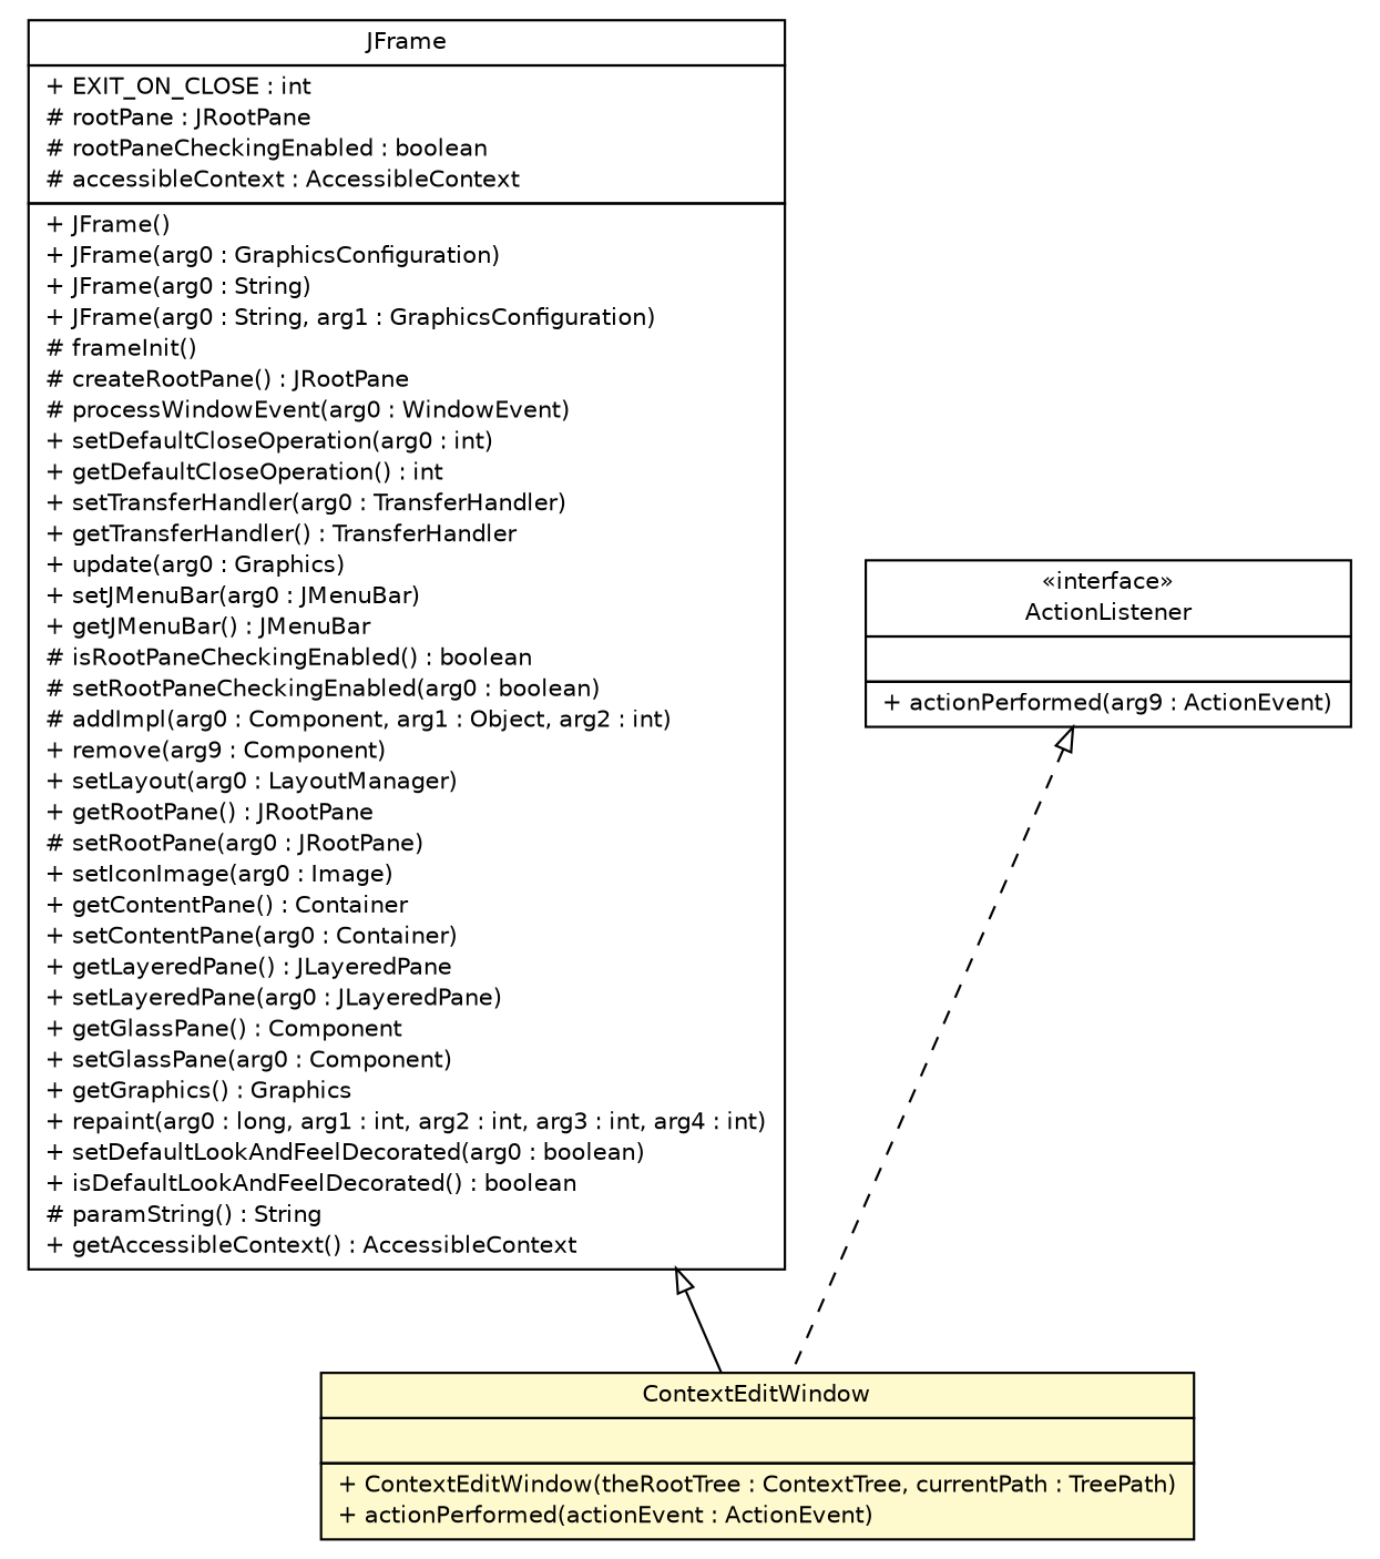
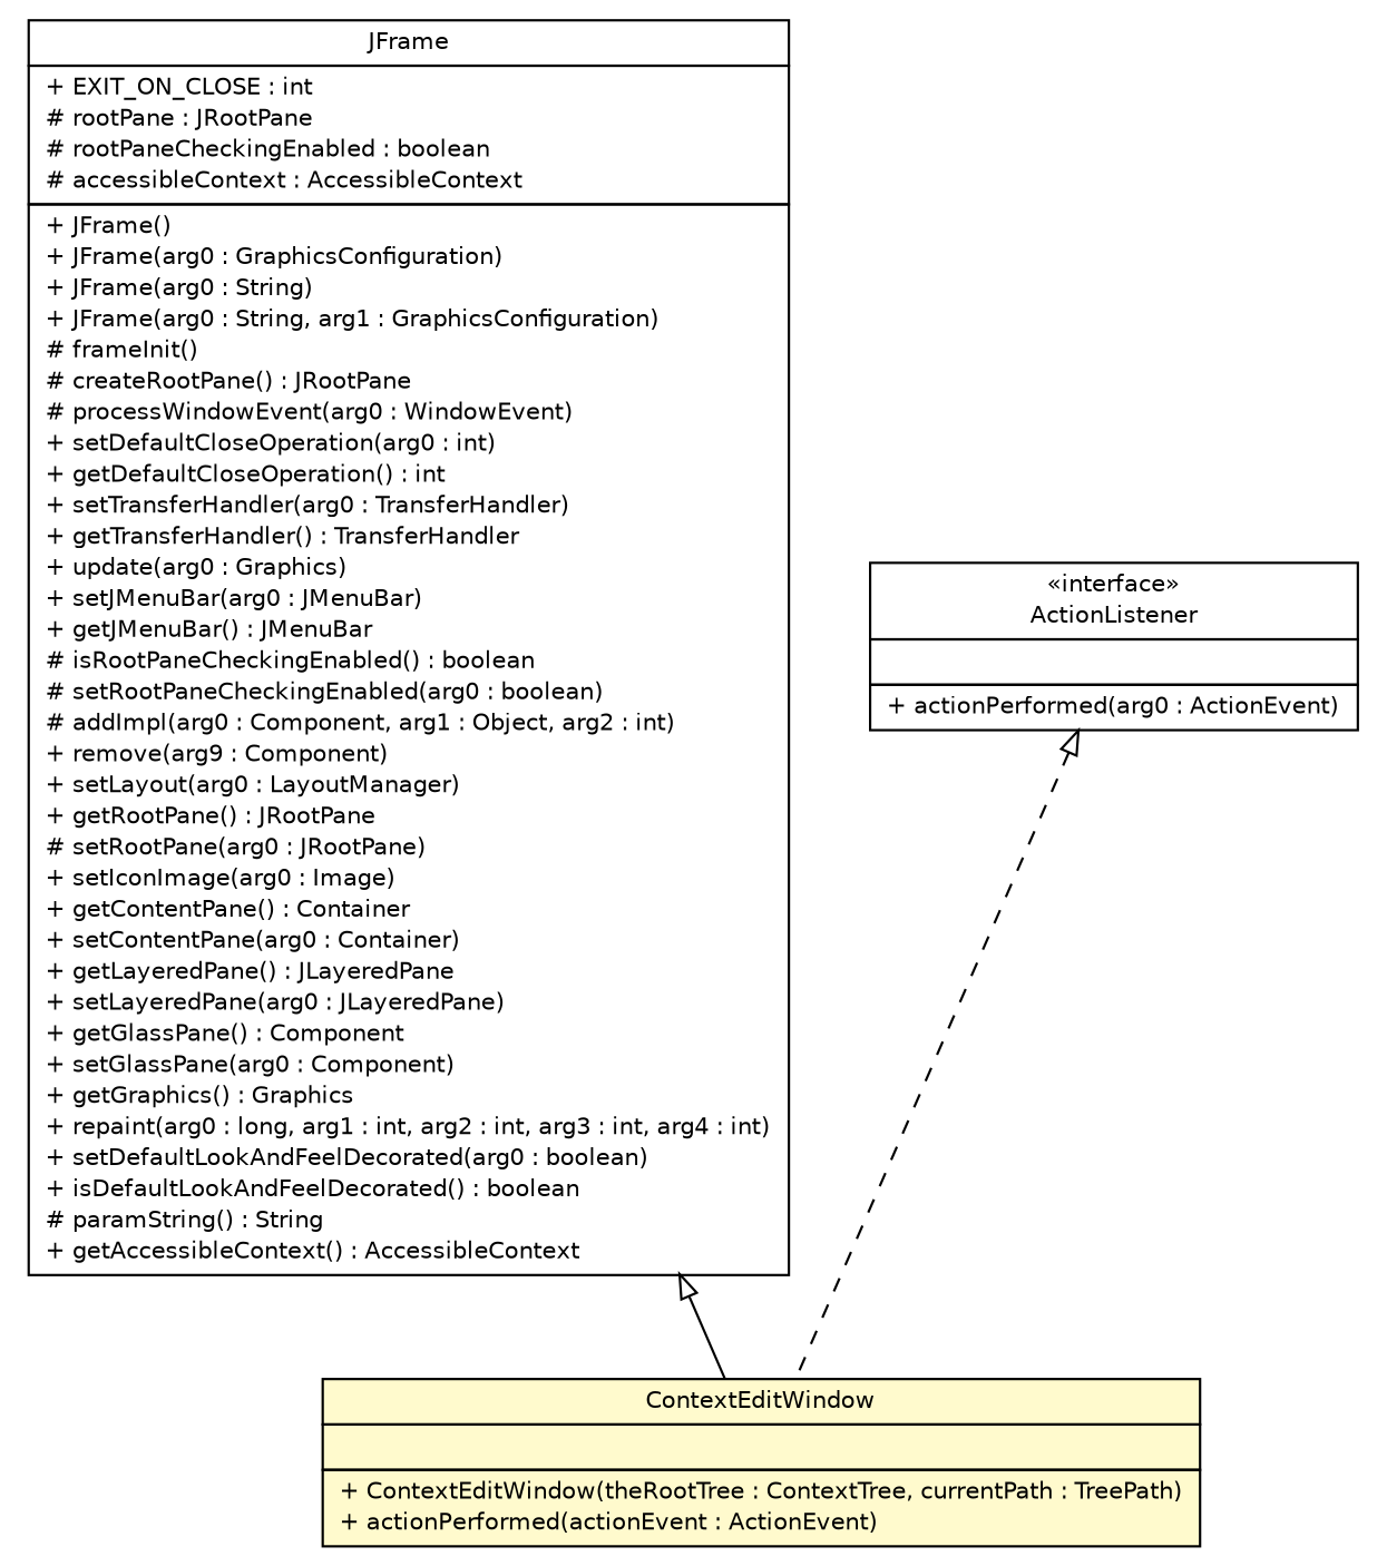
  digraph {
    nodesep=0.25
    ranksep=0.5
    node [fontcolor=black fontname=Helvetica fontsize=10.0 shape=plaintext]
    edge [arrowtail=empty dir=back fontname=Helvetica fontsize=10 headport=p labelfontname=Helvetica labelfontsize=10 tailport=p]
    n1 [label=<<table title="sorcer.core.provider.cataloger.ui.ContextEditWindow" border="0" cellborder="1" cellspacing="0" cellpadding="2" port="p" bgcolor="lemonChiffon" href="./ContextEditWindow.html"> 		<tr><td><table border="0" cellspacing="0" cellpadding="1"> <tr><td align="center" balign="center"> ContextEditWindow </td></tr> 		</table></td></tr> 		<tr><td><table border="0" cellspacing="0" cellpadding="1"> <tr><td align="left" balign="left">  </td></tr> 		</table></td></tr> 		<tr><td><table border="0" cellspacing="0" cellpadding="1"> <tr><td align="left" balign="left"> + ContextEditWindow(theRootTree : ContextTree, currentPath : TreePath) </td></tr> <tr><td align="left" balign="left"> + actionPerformed(actionEvent : ActionEvent) </td></tr> 		</table></td></tr> 		</table>>]
    n2 [label=<<table title="javax.swing.JFrame" border="0" cellborder="1" cellspacing="0" cellpadding="2" port="p" href="http://docs.oracle.com/javase/7/docs/api/javax/swing/JFrame.html"> 		<tr><td><table border="0" cellspacing="0" cellpadding="1"> <tr><td align="center" balign="center"> JFrame </td></tr> 		</table></td></tr> 		<tr><td><table border="0" cellspacing="0" cellpadding="1"> <tr><td align="left" balign="left"> + EXIT_ON_CLOSE : int </td></tr> <tr><td align="left" balign="left"> # rootPane : JRootPane </td></tr> <tr><td align="left" balign="left"> # rootPaneCheckingEnabled : boolean </td></tr> <tr><td align="left" balign="left"> # accessibleContext : AccessibleContext </td></tr> 		</table></td></tr> 		<tr><td><table border="0" cellspacing="0" cellpadding="1"> <tr><td align="left" balign="left"> + JFrame() </td></tr> <tr><td align="left" balign="left"> + JFrame(arg0 : GraphicsConfiguration) </td></tr> <tr><td align="left" balign="left"> + JFrame(arg0 : String) </td></tr> <tr><td align="left" balign="left"> + JFrame(arg0 : String, arg1 : GraphicsConfiguration) </td></tr> <tr><td align="left" balign="left"> # frameInit() </td></tr> <tr><td align="left" balign="left"> # createRootPane() : JRootPane </td></tr> <tr><td align="left" balign="left"> # processWindowEvent(arg0 : WindowEvent) </td></tr> <tr><td align="left" balign="left"> + setDefaultCloseOperation(arg0 : int) </td></tr> <tr><td align="left" balign="left"> + getDefaultCloseOperation() : int </td></tr> <tr><td align="left" balign="left"> + setTransferHandler(arg0 : TransferHandler) </td></tr> <tr><td align="left" balign="left"> + getTransferHandler() : TransferHandler </td></tr> <tr><td align="left" balign="left"> + update(arg0 : Graphics) </td></tr> <tr><td align="left" balign="left"> + setJMenuBar(arg0 : JMenuBar) </td></tr> <tr><td align="left" balign="left"> + getJMenuBar() : JMenuBar </td></tr> <tr><td align="left" balign="left"> # isRootPaneCheckingEnabled() : boolean </td></tr> <tr><td align="left" balign="left"> # setRootPaneCheckingEnabled(arg0 : boolean) </td></tr> <tr><td align="left" balign="left"> # addImpl(arg0 : Component, arg1 : Object, arg2 : int) </td></tr> <tr><td align="left" balign="left"> + remove(arg9 : Component) </td></tr> <tr><td align="left" balign="left"> + setLayout(arg0 : LayoutManager) </td></tr> <tr><td align="left" balign="left"> + getRootPane() : JRootPane </td></tr> <tr><td align="left" balign="left"> # setRootPane(arg0 : JRootPane) </td></tr> <tr><td align="left" balign="left"> + setIconImage(arg0 : Image) </td></tr> <tr><td align="left" balign="left"> + getContentPane() : Container </td></tr> <tr><td align="left" balign="left"> + setContentPane(arg0 : Container) </td></tr> <tr><td align="left" balign="left"> + getLayeredPane() : JLayeredPane </td></tr> <tr><td align="left" balign="left"> + setLayeredPane(arg0 : JLayeredPane) </td></tr> <tr><td align="left" balign="left"> + getGlassPane() : Component </td></tr> <tr><td align="left" balign="left"> + setGlassPane(arg0 : Component) </td></tr> <tr><td align="left" balign="left"> + getGraphics() : Graphics </td></tr> <tr><td align="left" balign="left"> + repaint(arg0 : long, arg1 : int, arg2 : int, arg3 : int, arg4 : int) </td></tr> <tr><td align="left" balign="left"> + setDefaultLookAndFeelDecorated(arg0 : boolean) </td></tr> <tr><td align="left" balign="left"> + isDefaultLookAndFeelDecorated() : boolean </td></tr> <tr><td align="left" balign="left"> # paramString() : String </td></tr> <tr><td align="left" balign="left"> + getAccessibleContext() : AccessibleContext </td></tr> 		</table></td></tr> 		</table>>]
-   n3 [label=<<table title="java.awt.event.ActionListener" border="0" cellborder="1" cellspacing="0" cellpadding="2" port="p" href="http://docs.oracle.com/javase/7/docs/api/java/awt/event/ActionListener.html"> 		<tr><td><table border="0" cellspacing="0" cellpadding="1"> <tr><td align="center" balign="center"> &#171;interface&#187; </td></tr> <tr><td align="center" balign="center"> ActionListener </td></tr> 		</table></td></tr> 		<tr><td><table border="0" cellspacing="0" cellpadding="1"> <tr><td align="left" balign="left">  </td></tr> 		</table></td></tr> 		<tr><td><table border="0" cellspacing="0" cellpadding="1"> <tr><td align="left" balign="left"> + actionPerformed(arg9 : ActionEvent) </td></tr> 		</table></td></tr> 		</table>>]
+   n3 [label=<<table title="java.awt.event.ActionListener" border="0" cellborder="1" cellspacing="0" cellpadding="2" port="p" href="http://docs.oracle.com/javase/7/docs/api/java/awt/event/ActionListener.html"> 		<tr><td><table border="0" cellspacing="0" cellpadding="1"> <tr><td align="center" balign="center"> &#171;interface&#187; </td></tr> <tr><td align="center" balign="center"> ActionListener </td></tr> 		</table></td></tr> 		<tr><td><table border="0" cellspacing="0" cellpadding="1"> <tr><td align="left" balign="left">  </td></tr> 		</table></td></tr> 		<tr><td><table border="0" cellspacing="0" cellpadding="1"> <tr><td align="left" balign="left"> + actionPerformed(arg0 : ActionEvent) </td></tr> 		</table></td></tr> 		</table>>]
    n2 -> n1
    n3 -> n1 [style=dashed]
  }
